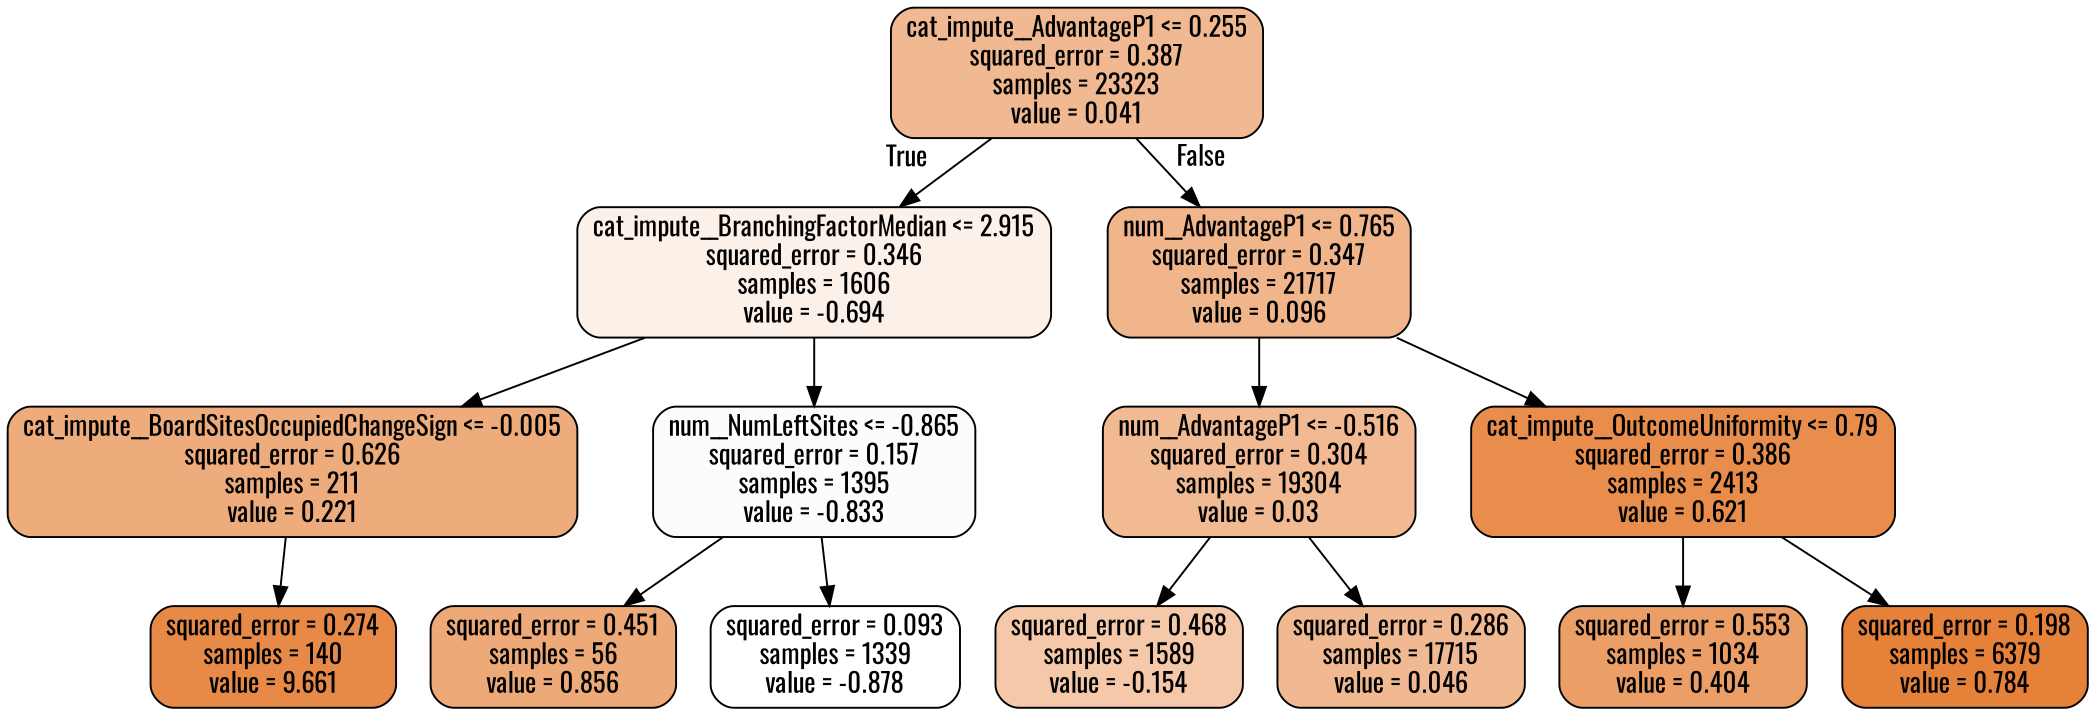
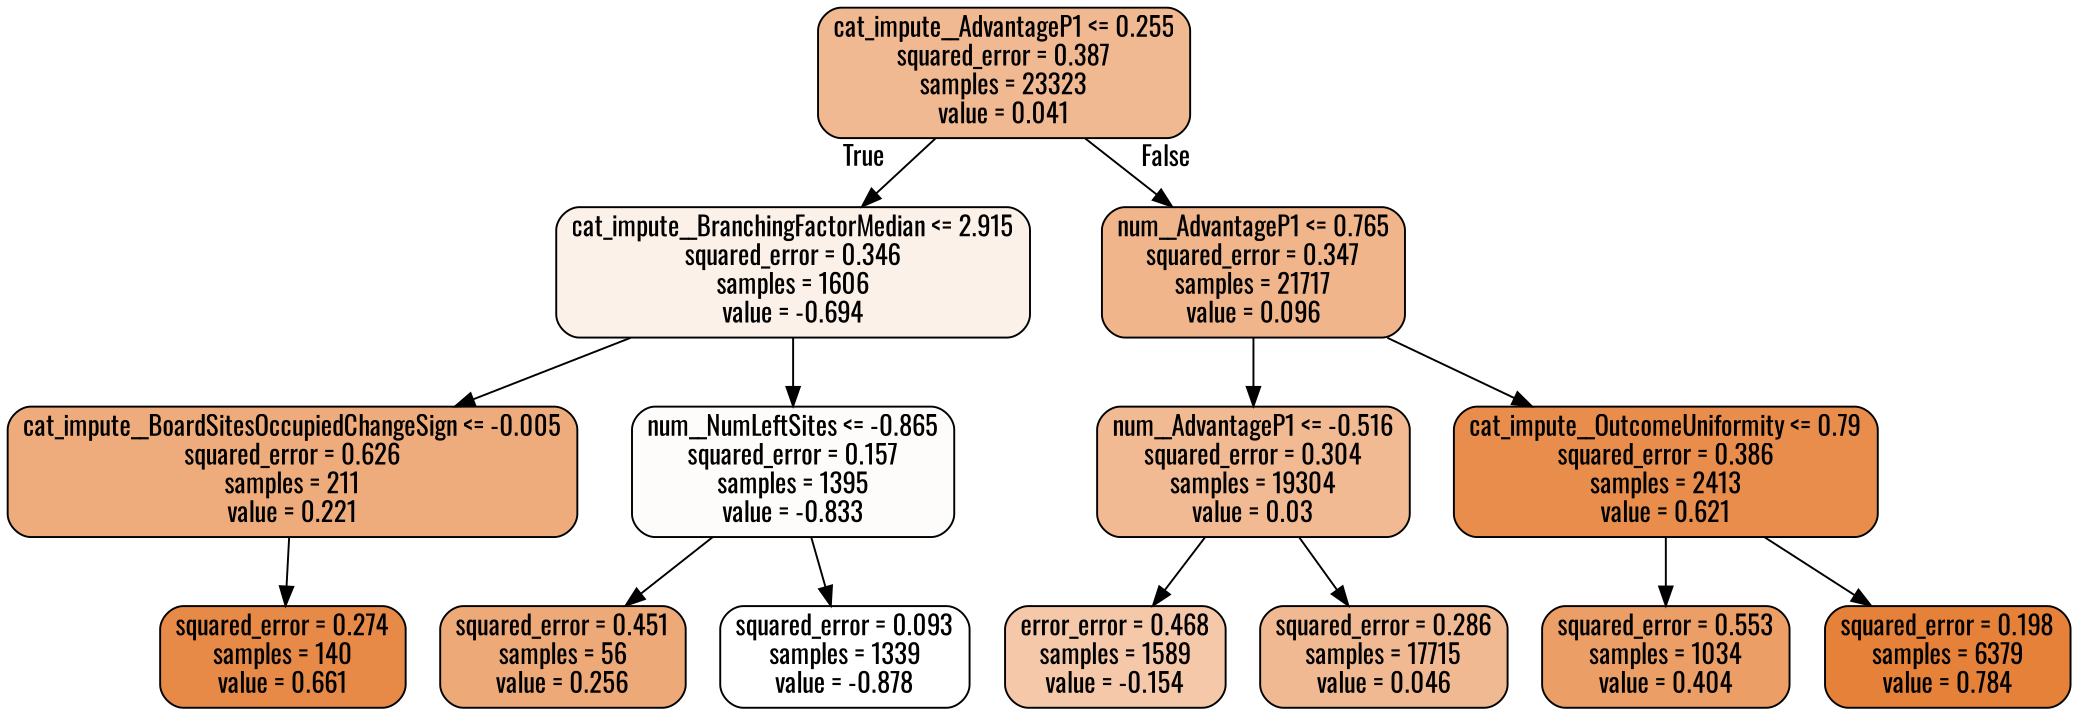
  digraph {
    fontname=Oswald
    node [color=black fillcolor="#f1b991" fontname=Oswald shape=box style="filled, rounded"]
    edge [fontname=Oswald]
    n1 [label="cat_impute__AdvantageP1 <= 0.255\nsquared_error = 0.387\nsamples = 23323\nvalue = 0.041"]
    n2 [fillcolor="#fcf1e9" label="cat_impute__BranchingFactorMedian <= 2.915\nsquared_error = 0.346\nsamples = 1606\nvalue = -0.694"]
    n3 [fillcolor="#f0b58b" label="num__AdvantageP1 <= 0.765\nsquared_error = 0.347\nsamples = 21717\nvalue = 0.096"]
    n4 [fillcolor="#eeac7c" label="cat_impute__BoardSitesOccupiedChangeSign <= -0.005\nsquared_error = 0.626\nsamples = 211\nvalue = 0.221"]
    n5 [fillcolor="#fefcfa" label="num__NumLeftSites <= -0.865\nsquared_error = 0.157\nsamples = 1395\nvalue = -0.833"]
    n6 [fillcolor="#f1ba93" label="num__AdvantageP1 <= -0.516\nsquared_error = 0.304\nsamples = 19304\nvalue = 0.03"]
    n7 [fillcolor="#e88d4c" label="cat_impute__OutcomeUniformity <= 0.79\nsquared_error = 0.386\nsamples = 2413\nvalue = 0.621"]
-   n8 [fillcolor="#e78a48" label="squared_error = 0.274\nsamples = 140\nvalue = 9.661"]
-   n9 [fillcolor="#eda978" label="squared_error = 0.451\nsamples = 56\nvalue = 0.856"]
+   n8 [fillcolor="#e78a48" label="squared_error = 0.274\nsamples = 140\nvalue = 0.661"]
+   n9 [fillcolor="#eda978" label="squared_error = 0.451\nsamples = 56\nvalue = 0.256"]
    n10 [fillcolor="#ffffff" label="squared_error = 0.093\nsamples = 1339\nvalue = -0.878"]
-   n11 [fillcolor="#f4c8a9" label="squared_error = 0.468\nsamples = 1589\nvalue = -0.154"]
+   n11 [fillcolor="#f4c8a9" label="error_error = 0.468\nsamples = 1589\nvalue = -0.154"]
    n12 [label="squared_error = 0.286\nsamples = 17715\nvalue = 0.046"]
    n13 [fillcolor="#eb9e66" label="squared_error = 0.553\nsamples = 1034\nvalue = 0.404"]
    n14 [fillcolor="#e58139" label="squared_error = 0.198\nsamples = 6379\nvalue = 0.784"]
    n1 -> n2 [headlabel=True labelangle=45 labeldistance=2.5]
    n1 -> n3 [headlabel=False labelangle=-45 labeldistance=2.5]
    n2 -> n4
    n2 -> n5
    n3 -> n6
    n3 -> n7
    n4 -> n8
    n5 -> n9
    n5 -> n10
    n6 -> n11
    n6 -> n12
    n7 -> n13
    n7 -> n14
  }
